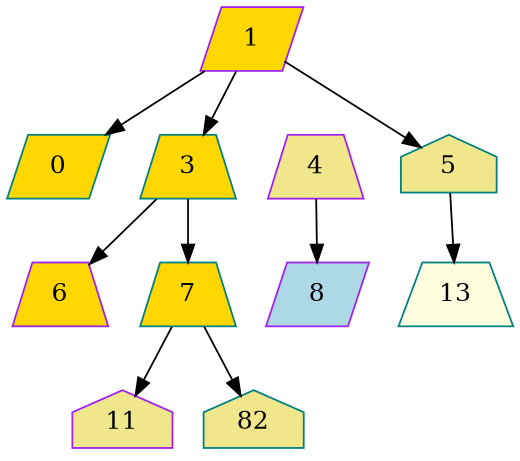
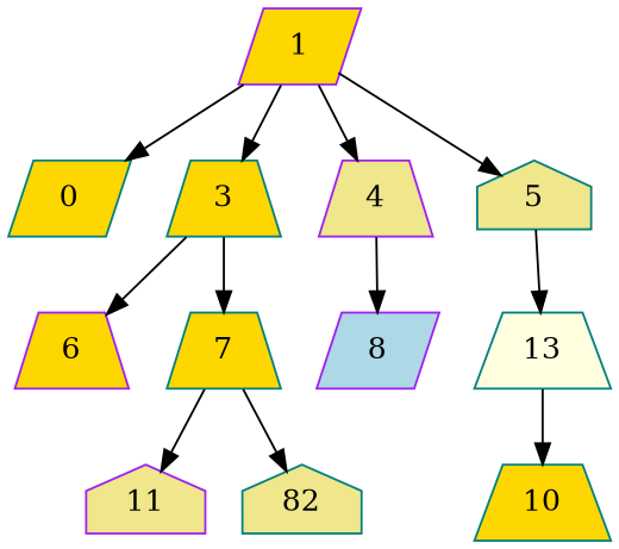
  digraph {
    node [color=teal fillcolor=gold shape=trapezium style=filled]
    n1 [color=purple label=1 shape=parallelogram]
    n2 [label=0 shape=parallelogram]
    n3 [label=3]
    n4 [color=purple fillcolor=khaki label=4]
    n5 [fillcolor=khaki label=5 shape=house]
    n6 [color=purple label=6]
    n7 [label=7]
    n8 [color=purple fillcolor=lightblue label=8 shape=parallelogram]
    n9 [fillcolor=lightyellow label=13]
    n10 [color=purple fillcolor=khaki label=11 shape=house]
    n11 [fillcolor=khaki label=82 shape=house]
+   n12 [label=10]
    n1 -> n2
    n1 -> n3
+   n1 -> n4
    n1 -> n5
    n3 -> n6
    n3 -> n7
    n4 -> n8
    n5 -> n9
    n7 -> n10
    n7 -> n11
+   n9 -> n12
  }
